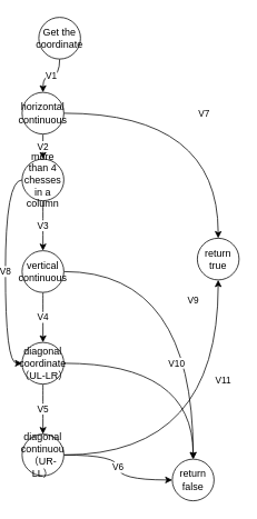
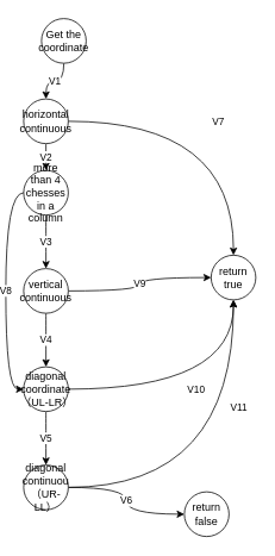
  <mxCell id="0" />
  <mxCell id="1" parent="0" />
  <mxCell id="2" value="V1" style="edgeStyle=orthogonalEdgeStyle;rounded=0;orthogonalLoop=1;jettySize=auto;html=1;exitX=0.5;exitY=1;exitDx=0;exitDy=0;curved=1;" edge="1" parent="1" source="3" target="6"><mxGeometry relative="1" as="geometry" /></mxCell>
  <mxCell id="3" value="Get the coordinate" style="ellipse;whiteSpace=wrap;html=1;aspect=fixed;" vertex="1" parent="1"><mxGeometry x="40" y="20" width="50" height="50" as="geometry" /></mxCell>
  <mxCell id="4" value="V7" style="edgeStyle=orthogonalEdgeStyle;curved=1;rounded=0;orthogonalLoop=1;jettySize=auto;html=1;exitX=1;exitY=0.5;exitDx=0;exitDy=0;entryX=0.5;entryY=0;entryDx=0;entryDy=0;" edge="1" parent="1" source="6" target="19"><mxGeometry relative="1" as="geometry" /></mxCell>
  <mxCell id="5" value="V2" style="edgeStyle=orthogonalEdgeStyle;curved=1;rounded=0;orthogonalLoop=1;jettySize=auto;html=1;exitX=0.5;exitY=1;exitDx=0;exitDy=0;entryX=0.5;entryY=0;entryDx=0;entryDy=0;" edge="1" parent="1" source="6" target="9"><mxGeometry relative="1" as="geometry" /></mxCell>
  <mxCell id="6" value="horizontal&lt;br&gt;continuous" style="ellipse;whiteSpace=wrap;html=1;aspect=fixed;" vertex="1" parent="1"><mxGeometry x="20" y="110" width="50" height="50" as="geometry" /></mxCell>
  <mxCell id="7" value="V3" style="edgeStyle=orthogonalEdgeStyle;curved=1;rounded=0;orthogonalLoop=1;jettySize=auto;html=1;exitX=0.5;exitY=1;exitDx=0;exitDy=0;entryX=0.5;entryY=0;entryDx=0;entryDy=0;" edge="1" parent="1" source="9" target="12"><mxGeometry relative="1" as="geometry" /></mxCell>
  <mxCell id="8" value="V8" style="edgeStyle=orthogonalEdgeStyle;curved=1;rounded=0;orthogonalLoop=1;jettySize=auto;html=1;exitX=0;exitY=0.5;exitDx=0;exitDy=0;entryX=0;entryY=0.5;entryDx=0;entryDy=0;" edge="1" parent="1" source="9" target="15"><mxGeometry relative="1" as="geometry" /></mxCell>
  <mxCell id="9" value="more than 4&lt;br&gt;chesses in a column" style="ellipse;whiteSpace=wrap;html=1;aspect=fixed;" vertex="1" parent="1"><mxGeometry x="20" y="190" width="50" height="50" as="geometry" /></mxCell>
  <mxCell id="10" value="V4" style="edgeStyle=orthogonalEdgeStyle;curved=1;rounded=0;orthogonalLoop=1;jettySize=auto;html=1;exitX=0.5;exitY=1;exitDx=0;exitDy=0;entryX=0.5;entryY=0;entryDx=0;entryDy=0;" edge="1" parent="1" source="12" target="15"><mxGeometry relative="1" as="geometry" /></mxCell>
- <mxCell id="11" value="V9" style="edgeStyle=orthogonalEdgeStyle;curved=1;rounded=0;orthogonalLoop=1;jettySize=auto;html=1;exitX=1;exitY=0.5;exitDx=0;exitDy=0;" edge="1" parent="1" source="12" target="20"><mxGeometry relative="1" as="geometry" /></mxCell>
+ <mxCell id="11" value="V9" style="edgeStyle=orthogonalEdgeStyle;curved=1;rounded=0;orthogonalLoop=1;jettySize=auto;html=1;exitX=1;exitY=0.5;exitDx=0;exitDy=0;entryX=0;entryY=0.5;entryDx=0;entryDy=0;" edge="1" parent="1" source="12" target="19"><mxGeometry relative="1" as="geometry" /></mxCell>
  <mxCell id="12" value="vertical&lt;br&gt;continuous" style="ellipse;whiteSpace=wrap;html=1;aspect=fixed;" vertex="1" parent="1"><mxGeometry x="20" y="300" width="50" height="50" as="geometry" /></mxCell>
- <mxCell id="13" value="V10" style="edgeStyle=orthogonalEdgeStyle;curved=1;rounded=0;orthogonalLoop=1;jettySize=auto;html=1;exitX=1;exitY=0.5;exitDx=0;exitDy=0;" edge="1" parent="1" source="15" target="20"><mxGeometry relative="1" as="geometry" /></mxCell>
+ <mxCell id="13" value="V10" style="edgeStyle=orthogonalEdgeStyle;curved=1;rounded=0;orthogonalLoop=1;jettySize=auto;html=1;exitX=1;exitY=0.5;exitDx=0;exitDy=0;entryX=0.5;entryY=1;entryDx=0;entryDy=0;" edge="1" parent="1" source="15" target="19"><mxGeometry relative="1" as="geometry" /></mxCell>
  <mxCell id="14" value="V5" style="edgeStyle=orthogonalEdgeStyle;curved=1;rounded=0;orthogonalLoop=1;jettySize=auto;html=1;exitX=0.5;exitY=1;exitDx=0;exitDy=0;entryX=0.5;entryY=0;entryDx=0;entryDy=0;" edge="1" parent="1" source="15" target="18"><mxGeometry relative="1" as="geometry" /></mxCell>
  <mxCell id="15" value="diagonal&lt;br&gt;coordinate&lt;br&gt;（UL-LR）" style="ellipse;whiteSpace=wrap;html=1;aspect=fixed;" vertex="1" parent="1"><mxGeometry x="20" y="410" width="50" height="50" as="geometry" /></mxCell>
  <mxCell id="16" value="V11" style="edgeStyle=orthogonalEdgeStyle;curved=1;rounded=0;orthogonalLoop=1;jettySize=auto;html=1;exitX=1;exitY=0.5;exitDx=0;exitDy=0;entryX=0.5;entryY=1;entryDx=0;entryDy=0;" edge="1" parent="1" source="18" target="19"><mxGeometry x="-0.263" y="45" relative="1" as="geometry"><Array as="points"><mxPoint x="255" y="545" /></Array><mxPoint x="45" y="-45" as="offset" /></mxGeometry></mxCell>
  <mxCell id="17" value="V6" style="edgeStyle=orthogonalEdgeStyle;curved=1;rounded=0;orthogonalLoop=1;jettySize=auto;html=1;exitX=1;exitY=0.5;exitDx=0;exitDy=0;entryX=0;entryY=0.5;entryDx=0;entryDy=0;" edge="1" parent="1" source="18" target="20"><mxGeometry relative="1" as="geometry" /></mxCell>
  <mxCell id="18" value="diagonal&lt;br&gt;continuou&lt;br&gt;（UR-LL）" style="ellipse;whiteSpace=wrap;html=1;aspect=fixed;" vertex="1" parent="1"><mxGeometry x="20" y="520" width="50" height="50" as="geometry" /></mxCell>
  <mxCell id="19" value="return true" style="ellipse;whiteSpace=wrap;html=1;aspect=fixed;" vertex="1" parent="1"><mxGeometry x="230" y="285" width="50" height="50" as="geometry" /></mxCell>
  <mxCell id="20" value="return false" style="ellipse;whiteSpace=wrap;html=1;aspect=fixed;" vertex="1" parent="1"><mxGeometry x="200" y="550" width="50" height="50" as="geometry" /></mxCell>
